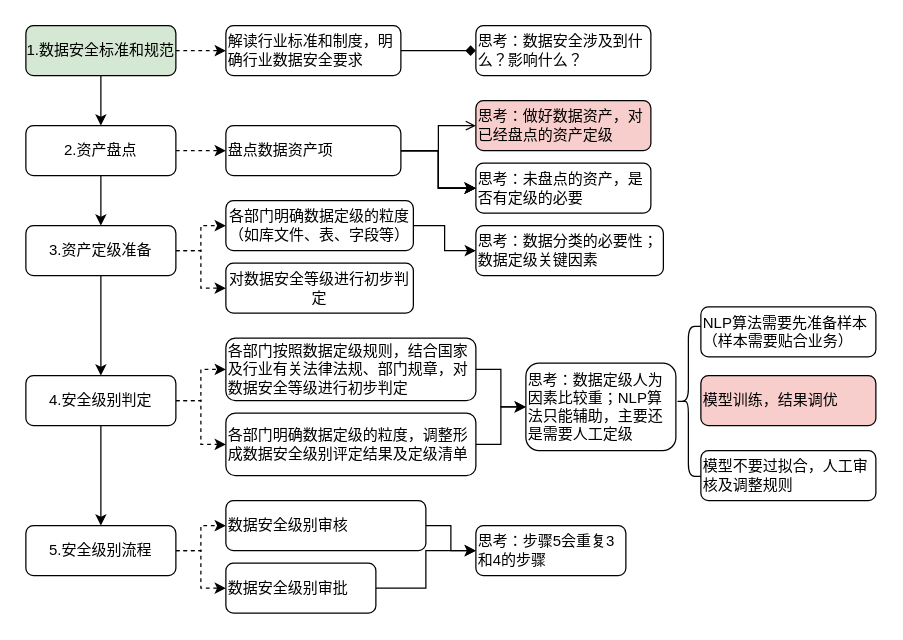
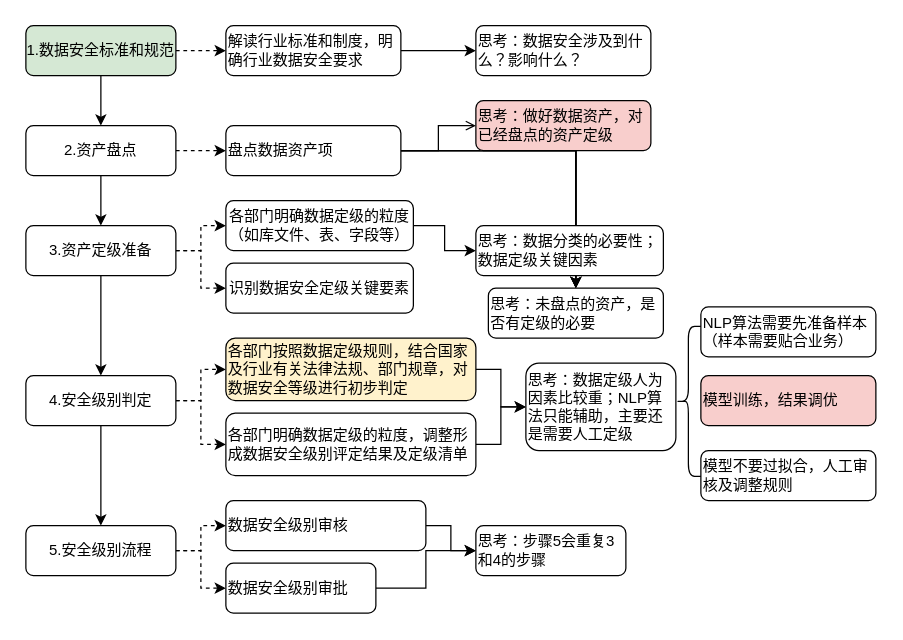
  <mxCell id="0" />
  <mxCell id="1" parent="0" />
  <mxCell id="2" style="edgeStyle=orthogonalEdgeStyle;rounded=0;orthogonalLoop=1;jettySize=auto;html=1;exitX=1;exitY=0.5;exitDx=0;exitDy=0;dashed=1;" edge="1" parent="1" source="4" target="20"><mxGeometry relative="1" as="geometry" /></mxCell>
  <mxCell id="3" style="edgeStyle=orthogonalEdgeStyle;rounded=0;orthogonalLoop=1;jettySize=auto;html=1;exitX=0.5;exitY=1;exitDx=0;exitDy=0;entryX=0.5;entryY=0;entryDx=0;entryDy=0;" edge="1" parent="1" source="4" target="11"><mxGeometry relative="1" as="geometry" /></mxCell>
  <mxCell id="4" value="2.资产盘点" style="rounded=1;whiteSpace=wrap;html=1;" vertex="1" parent="1"><mxGeometry x="20" y="100" width="120" height="40" as="geometry" /></mxCell>
  <mxCell id="5" style="edgeStyle=orthogonalEdgeStyle;rounded=0;orthogonalLoop=1;jettySize=auto;html=1;exitX=1;exitY=0.5;exitDx=0;exitDy=0;entryX=0;entryY=0.5;entryDx=0;entryDy=0;dashed=1;" edge="1" parent="1" source="7" target="13"><mxGeometry relative="1" as="geometry" /></mxCell>
  <mxCell id="6" style="edgeStyle=orthogonalEdgeStyle;rounded=0;orthogonalLoop=1;jettySize=auto;html=1;exitX=0.5;exitY=1;exitDx=0;exitDy=0;entryX=0.5;entryY=0;entryDx=0;entryDy=0;" edge="1" parent="1" source="7" target="4"><mxGeometry relative="1" as="geometry" /></mxCell>
  <mxCell id="7" value="1.数据安全标准和规范" style="rounded=1;whiteSpace=wrap;html=1;fillColor=#d5e8d4;" vertex="1" parent="1"><mxGeometry x="20" y="20" width="120" height="40" as="geometry" /></mxCell>
  <mxCell id="8" value="" style="edgeStyle=orthogonalEdgeStyle;rounded=0;orthogonalLoop=1;jettySize=auto;html=1;dashed=1;" edge="1" parent="1" source="11" target="24"><mxGeometry relative="1" as="geometry" /></mxCell>
  <mxCell id="9" value="" style="edgeStyle=orthogonalEdgeStyle;rounded=0;orthogonalLoop=1;jettySize=auto;html=1;dashed=1;" edge="1" parent="1" source="11" target="25"><mxGeometry relative="1" as="geometry" /></mxCell>
  <mxCell id="10" value="" style="edgeStyle=orthogonalEdgeStyle;rounded=0;orthogonalLoop=1;jettySize=auto;html=1;" edge="1" parent="1" source="11" target="30"><mxGeometry relative="1" as="geometry" /></mxCell>
  <mxCell id="11" value="3.资产定级准备" style="rounded=1;whiteSpace=wrap;html=1;" vertex="1" parent="1"><mxGeometry x="20" y="180" width="120" height="40" as="geometry" /></mxCell>
- <mxCell id="12" value="" style="edgeStyle=orthogonalEdgeStyle;rounded=0;orthogonalLoop=1;jettySize=auto;html=1;endArrow=diamond;" edge="1" parent="1" source="13" target="14"><mxGeometry relative="1" as="geometry" /></mxCell>
+ <mxCell id="12" value="" style="edgeStyle=orthogonalEdgeStyle;rounded=0;orthogonalLoop=1;jettySize=auto;html=1;" edge="1" parent="1" source="13" target="14"><mxGeometry relative="1" as="geometry" /></mxCell>
  <mxCell id="13" value="解读行业标准和制度，明确行业数据安全要求" style="rounded=1;whiteSpace=wrap;html=1;align=left;" vertex="1" parent="1"><mxGeometry x="180" y="20" width="140" height="40" as="geometry" /></mxCell>
  <mxCell id="14" value="思考：数据安全涉及到什么？影响什么？" style="rounded=1;whiteSpace=wrap;html=1;align=left;" vertex="1" parent="1"><mxGeometry x="380" y="20" width="140" height="40" as="geometry" /></mxCell>
  <mxCell id="15" value="" style="edgeStyle=orthogonalEdgeStyle;rounded=0;orthogonalLoop=1;jettySize=auto;html=1;" edge="1" parent="1" source="20" target="21"><mxGeometry relative="1" as="geometry" /></mxCell>
  <mxCell id="16" value="" style="edgeStyle=orthogonalEdgeStyle;rounded=0;orthogonalLoop=1;jettySize=auto;html=1;" edge="1" parent="1" source="20" target="21"><mxGeometry relative="1" as="geometry" /></mxCell>
  <mxCell id="17" value="" style="edgeStyle=orthogonalEdgeStyle;rounded=0;orthogonalLoop=1;jettySize=auto;html=1;" edge="1" parent="1" source="20" target="21"><mxGeometry relative="1" as="geometry" /></mxCell>
  <mxCell id="18" value="" style="edgeStyle=orthogonalEdgeStyle;rounded=0;orthogonalLoop=1;jettySize=auto;html=1;" edge="1" parent="1" source="20" target="21"><mxGeometry relative="1" as="geometry" /></mxCell>
  <mxCell id="19" style="edgeStyle=orthogonalEdgeStyle;rounded=0;orthogonalLoop=1;jettySize=auto;html=1;exitX=1;exitY=0.5;exitDx=0;exitDy=0;endArrow=open;" edge="1" parent="1" source="20" target="22"><mxGeometry relative="1" as="geometry" /></mxCell>
  <mxCell id="20" value="盘点数据资产项" style="rounded=1;whiteSpace=wrap;html=1;align=left;" vertex="1" parent="1"><mxGeometry x="180" y="100" width="140" height="40" as="geometry" /></mxCell>
- <mxCell id="21" value="思考：未盘点的资产，是否有定级的必要" style="rounded=1;whiteSpace=wrap;html=1;align=left;" vertex="1" parent="1"><mxGeometry x="380" y="130" width="140" height="40" as="geometry" /></mxCell>
+ <mxCell id="21" value="思考：未盘点的资产，是否有定级的必要" style="rounded=1;whiteSpace=wrap;html=1;align=left;" vertex="1" parent="1"><mxGeometry x="390" y="230" width="140" height="40" as="geometry" /></mxCell>
  <mxCell id="22" value="思考：做好数据资产，对已经盘点的资产定级" style="rounded=1;whiteSpace=wrap;html=1;align=left;fillColor=#f8cecc;" vertex="1" parent="1"><mxGeometry x="380" y="80" width="140" height="40" as="geometry" /></mxCell>
  <mxCell id="23" style="edgeStyle=orthogonalEdgeStyle;rounded=0;orthogonalLoop=1;jettySize=auto;html=1;exitX=1;exitY=0.5;exitDx=0;exitDy=0;entryX=0;entryY=0.5;entryDx=0;entryDy=0;" edge="1" parent="1" source="24" target="26"><mxGeometry relative="1" as="geometry" /></mxCell>
  <mxCell id="24" value="各部门明确数据定级的粒度（如库文件、表、字段等）" style="rounded=1;whiteSpace=wrap;html=1;" vertex="1" parent="1"><mxGeometry x="180" y="160" width="150" height="40" as="geometry" /></mxCell>
- <mxCell id="25" value="对数据安全等级进行初步判定" style="rounded=1;whiteSpace=wrap;html=1;" vertex="1" parent="1"><mxGeometry x="180" y="210" width="150" height="40" as="geometry" /></mxCell>
+ <mxCell id="25" value="识别数据安全定级关键要素" style="rounded=1;whiteSpace=wrap;html=1;" vertex="1" parent="1"><mxGeometry x="180" y="210" width="150" height="40" as="geometry" /></mxCell>
  <mxCell id="26" value="思考：数据分类的必要性；数据定级关键因素" style="rounded=1;whiteSpace=wrap;html=1;align=left;" vertex="1" parent="1"><mxGeometry x="380" y="180" width="150" height="40" as="geometry" /></mxCell>
  <mxCell id="27" value="" style="edgeStyle=orthogonalEdgeStyle;rounded=0;orthogonalLoop=1;jettySize=auto;html=1;dashed=1;" edge="1" parent="1" source="30" target="32"><mxGeometry relative="1" as="geometry" /></mxCell>
  <mxCell id="28" value="" style="edgeStyle=orthogonalEdgeStyle;rounded=0;orthogonalLoop=1;jettySize=auto;html=1;dashed=1;" edge="1" parent="1" source="30" target="34"><mxGeometry relative="1" as="geometry" /></mxCell>
  <mxCell id="29" value="" style="edgeStyle=orthogonalEdgeStyle;rounded=0;orthogonalLoop=1;jettySize=auto;html=1;" edge="1" parent="1" source="30" target="38"><mxGeometry relative="1" as="geometry" /></mxCell>
  <mxCell id="30" value="4.安全级别判定" style="rounded=1;whiteSpace=wrap;html=1;" vertex="1" parent="1"><mxGeometry x="20" y="300" width="120" height="40" as="geometry" /></mxCell>
  <mxCell id="31" style="edgeStyle=orthogonalEdgeStyle;rounded=0;orthogonalLoop=1;jettySize=auto;html=1;exitX=1;exitY=0.5;exitDx=0;exitDy=0;entryX=0;entryY=0.5;entryDx=0;entryDy=0;" edge="1" parent="1" source="32" target="35"><mxGeometry relative="1" as="geometry" /></mxCell>
- <mxCell id="32" value="各部门按照数据定级规则，结合国家及行业有关法律法规、部门规章，对数据安全等级进行初步判定" style="rounded=1;whiteSpace=wrap;html=1;align=left;" vertex="1" parent="1"><mxGeometry x="180" y="270" width="200" height="50" as="geometry" /></mxCell>
+ <mxCell id="32" value="各部门按照数据定级规则，结合国家及行业有关法律法规、部门规章，对数据安全等级进行初步判定" style="rounded=1;whiteSpace=wrap;html=1;align=left;fillColor=#fff2cc;" vertex="1" parent="1"><mxGeometry x="180" y="270" width="200" height="50" as="geometry" /></mxCell>
  <mxCell id="33" style="edgeStyle=orthogonalEdgeStyle;rounded=0;orthogonalLoop=1;jettySize=auto;html=1;exitX=1;exitY=0.5;exitDx=0;exitDy=0;entryX=0;entryY=0.5;entryDx=0;entryDy=0;" edge="1" parent="1" source="34" target="35"><mxGeometry relative="1" as="geometry" /></mxCell>
  <mxCell id="34" value="各部门明确数据定级的粒度，调整形成数据安全级别评定结果及定级清单" style="rounded=1;whiteSpace=wrap;html=1;align=left;" vertex="1" parent="1"><mxGeometry x="180" y="330" width="200" height="50" as="geometry" /></mxCell>
  <mxCell id="35" value="思考：数据定级人为因素比较重；NLP算法只能辅助，主要还是需要人工定级" style="rounded=1;whiteSpace=wrap;html=1;align=left;" vertex="1" parent="1"><mxGeometry x="420" y="290" width="120" height="70" as="geometry" /></mxCell>
  <mxCell id="36" value="" style="edgeStyle=orthogonalEdgeStyle;rounded=0;orthogonalLoop=1;jettySize=auto;html=1;dashed=1;" edge="1" parent="1" source="38" target="40"><mxGeometry relative="1" as="geometry" /></mxCell>
  <mxCell id="37" style="edgeStyle=orthogonalEdgeStyle;rounded=0;orthogonalLoop=1;jettySize=auto;html=1;exitX=1;exitY=0.5;exitDx=0;exitDy=0;entryX=0;entryY=0.5;entryDx=0;entryDy=0;dashed=1;" edge="1" parent="1" source="38" target="42"><mxGeometry relative="1" as="geometry" /></mxCell>
  <mxCell id="38" value="5.安全级别流程" style="rounded=1;whiteSpace=wrap;html=1;" vertex="1" parent="1"><mxGeometry x="20" y="420" width="120" height="40" as="geometry" /></mxCell>
  <mxCell id="39" style="edgeStyle=orthogonalEdgeStyle;rounded=0;orthogonalLoop=1;jettySize=auto;html=1;exitX=1;exitY=0.5;exitDx=0;exitDy=0;entryX=0;entryY=0.5;entryDx=0;entryDy=0;" edge="1" parent="1" source="40" target="43"><mxGeometry relative="1" as="geometry" /></mxCell>
  <mxCell id="40" value="数据安全级别审核" style="rounded=1;whiteSpace=wrap;html=1;align=left;" vertex="1" parent="1"><mxGeometry x="180" y="400" width="160" height="40" as="geometry" /></mxCell>
  <mxCell id="41" value="" style="edgeStyle=orthogonalEdgeStyle;rounded=0;orthogonalLoop=1;jettySize=auto;html=1;" edge="1" parent="1" source="42" target="43"><mxGeometry relative="1" as="geometry" /></mxCell>
  <mxCell id="42" value="数据安全级别审批" style="rounded=1;whiteSpace=wrap;html=1;align=left;" vertex="1" parent="1"><mxGeometry x="180" y="450" width="120" height="40" as="geometry" /></mxCell>
  <mxCell id="43" value="思考：步骤5会重复3和4的步骤" style="rounded=1;whiteSpace=wrap;html=1;align=left;" vertex="1" parent="1"><mxGeometry x="380" y="420" width="120" height="40" as="geometry" /></mxCell>
  <mxCell id="44" value="NLP算法需要先准备样本（样本需要贴合业务）" style="rounded=1;whiteSpace=wrap;html=1;align=left;" vertex="1" parent="1"><mxGeometry x="560" y="245" width="140" height="40" as="geometry" /></mxCell>
  <mxCell id="45" value="模型训练，结果调优" style="rounded=1;whiteSpace=wrap;html=1;align=left;fillColor=#f8cecc;" vertex="1" parent="1"><mxGeometry x="560" y="300" width="140" height="40" as="geometry" /></mxCell>
  <mxCell id="46" value="模型不要过拟合，人工审核及调整规则" style="rounded=1;whiteSpace=wrap;html=1;align=left;" vertex="1" parent="1"><mxGeometry x="560" y="360" width="140" height="40" as="geometry" /></mxCell>
  <mxCell id="47" value="" style="shape=curlyBracket;whiteSpace=wrap;html=1;rounded=1;labelPosition=left;verticalLabelPosition=middle;align=right;verticalAlign=middle;" vertex="1" parent="1"><mxGeometry x="540" y="260.5" width="20" height="120" as="geometry" /></mxCell>
